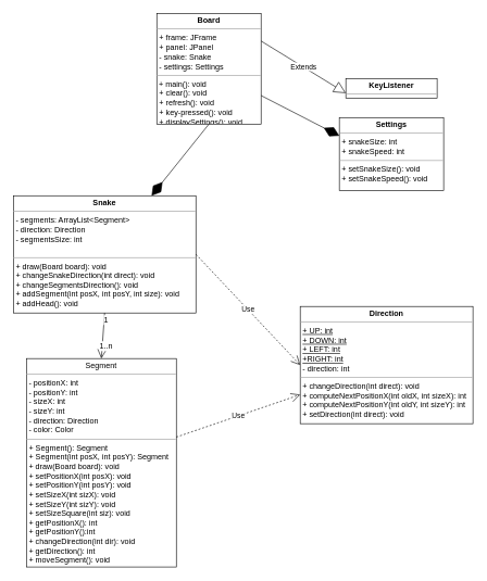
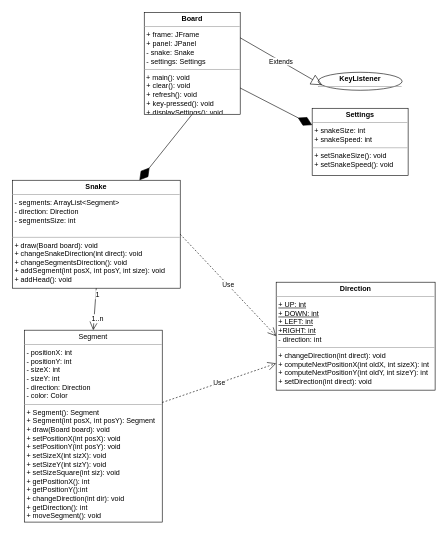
  <mxCell id="0" />
  <mxCell id="1" parent="0" />
  <mxCell id="2" value="&lt;p style=&quot;margin: 0px ; margin-top: 4px ; text-align: center&quot;&gt;&lt;b&gt;Snake&lt;/b&gt;&lt;/p&gt;&lt;hr size=&quot;1&quot;&gt;&lt;p style=&quot;margin: 0px ; margin-left: 4px&quot;&gt;- segments: ArrayList&amp;lt;Segment&amp;gt;&lt;/p&gt;&lt;p style=&quot;margin: 0px ; margin-left: 4px&quot;&gt;- direction: Direction&lt;/p&gt;&lt;p style=&quot;margin: 0px ; margin-left: 4px&quot;&gt;- segmentsSize: int&lt;/p&gt;&lt;p style=&quot;margin: 0px ; margin-left: 4px&quot;&gt;&lt;br&gt;&lt;/p&gt;&lt;hr size=&quot;1&quot;&gt;&lt;p style=&quot;margin: 0px ; margin-left: 4px&quot;&gt;+ draw(Board board): void&lt;/p&gt;&lt;p style=&quot;margin: 0px ; margin-left: 4px&quot;&gt;+ changeSnakeDirection(int direct): void&lt;/p&gt;&lt;p style=&quot;margin: 0px ; margin-left: 4px&quot;&gt;+ changeSegmentsDirection(): void&lt;/p&gt;&lt;p style=&quot;margin: 0px ; margin-left: 4px&quot;&gt;+ addSegment(int posX, int posY, int size): void&lt;/p&gt;&lt;p style=&quot;margin: 0px ; margin-left: 4px&quot;&gt;+ addHead(): void&lt;/p&gt;" style="verticalAlign=top;align=left;overflow=fill;fontSize=12;fontFamily=Helvetica;html=1;" vertex="1" parent="1"><mxGeometry x="20" y="300" width="280" height="180" as="geometry" /></mxCell>
  <mxCell id="3" value="&lt;p style=&quot;margin: 0px ; margin-top: 4px ; text-align: center&quot;&gt;Segment&lt;br&gt;&lt;/p&gt;&lt;hr size=&quot;1&quot;&gt;&lt;p style=&quot;margin: 0px ; margin-left: 4px&quot;&gt;- positionX: int&lt;br&gt;- positionY: int&lt;br&gt;- sizeX: int&lt;br&gt;- sizeY: int&lt;br&gt;&lt;/p&gt;&lt;p style=&quot;margin: 0px ; margin-left: 4px&quot;&gt;- direction: Direction&lt;/p&gt;&lt;p style=&quot;margin: 0px ; margin-left: 4px&quot;&gt;- color: Color&lt;/p&gt;&lt;hr size=&quot;1&quot;&gt;&lt;p style=&quot;margin: 0px ; margin-left: 4px&quot;&gt;+ Segment(): Segment&lt;/p&gt;&lt;p style=&quot;margin: 0px ; margin-left: 4px&quot;&gt;+ Segment(int posX, int posY): Segment&lt;/p&gt;&lt;p style=&quot;margin: 0px ; margin-left: 4px&quot;&gt;+ draw(Board board): void&lt;/p&gt;&lt;p style=&quot;margin: 0px ; margin-left: 4px&quot;&gt;+ setPositionX(int posX): void&lt;/p&gt;&lt;p style=&quot;margin: 0px ; margin-left: 4px&quot;&gt;+ setPositionY(int posY): void&lt;/p&gt;&lt;p style=&quot;margin: 0px ; margin-left: 4px&quot;&gt;+ setSizeX(int sizX): void&lt;/p&gt;&lt;p style=&quot;margin: 0px ; margin-left: 4px&quot;&gt;+ setSizeY(int sizY): void&lt;/p&gt;&lt;p style=&quot;margin: 0px ; margin-left: 4px&quot;&gt;+ setSizeSquare(int siz): void&lt;/p&gt;&lt;p style=&quot;margin: 0px ; margin-left: 4px&quot;&gt;+ getPositionX(): int&lt;/p&gt;&lt;p style=&quot;margin: 0px ; margin-left: 4px&quot;&gt;+ getPositionY():int&lt;/p&gt;&lt;p style=&quot;margin: 0px ; margin-left: 4px&quot;&gt;+ changeDirection(int dir): void&lt;/p&gt;&lt;p style=&quot;margin: 0px ; margin-left: 4px&quot;&gt;+ getDirection(): int&lt;/p&gt;&lt;p style=&quot;margin: 0px ; margin-left: 4px&quot;&gt;+ moveSegment(): void&lt;/p&gt;&lt;br&gt;" style="verticalAlign=top;align=left;overflow=fill;fontSize=12;fontFamily=Helvetica;html=1;" vertex="1" parent="1"><mxGeometry x="40" y="550" width="230" height="320" as="geometry" /></mxCell>
  <mxCell id="4" value="&lt;p style=&quot;margin: 0px ; margin-top: 4px ; text-align: center&quot;&gt;&lt;b&gt;Board&lt;/b&gt;&lt;/p&gt;&lt;hr size=&quot;1&quot;&gt;&lt;p style=&quot;margin: 0px ; margin-left: 4px&quot;&gt;&lt;span&gt;+ frame: JFrame&lt;/span&gt;&lt;br&gt;&lt;/p&gt;&lt;p style=&quot;margin: 0px ; margin-left: 4px&quot;&gt;+ panel: JPanel&lt;/p&gt;&lt;p style=&quot;margin: 0px ; margin-left: 4px&quot;&gt;- snake: Snake&lt;/p&gt;&lt;p style=&quot;margin: 0px ; margin-left: 4px&quot;&gt;- settings: Settings&lt;/p&gt;&lt;hr size=&quot;1&quot;&gt;&amp;nbsp;+ main(): void&lt;br&gt;&lt;p style=&quot;margin: 0px ; margin-left: 4px&quot;&gt;+ clear(): void&lt;/p&gt;&lt;p style=&quot;margin: 0px ; margin-left: 4px&quot;&gt;+ refresh(): void&lt;/p&gt;&lt;p style=&quot;margin: 0px ; margin-left: 4px&quot;&gt;+&amp;nbsp;key-pressed(): void&lt;/p&gt;&lt;p style=&quot;margin: 0px ; margin-left: 4px&quot;&gt;+ displaySettings(): void&lt;/p&gt;" style="verticalAlign=top;align=left;overflow=fill;fontSize=12;fontFamily=Helvetica;html=1;" vertex="1" parent="1"><mxGeometry x="240" y="20" width="160" height="170" as="geometry" /></mxCell>
  <mxCell id="5" value="&lt;p style=&quot;margin: 0px ; margin-top: 4px ; text-align: center&quot;&gt;&lt;b&gt;Direction&lt;/b&gt;&lt;/p&gt;&lt;hr size=&quot;1&quot;&gt;&lt;p style=&quot;margin: 0px ; margin-left: 4px&quot;&gt;&lt;u&gt;+ UP: int&lt;/u&gt;&lt;/p&gt;&lt;p style=&quot;margin: 0px ; margin-left: 4px&quot;&gt;&lt;u&gt;+ DOWN: int&lt;/u&gt;&lt;/p&gt;&lt;p style=&quot;margin: 0px ; margin-left: 4px&quot;&gt;&lt;u&gt;+ LEFT: int&lt;/u&gt;&lt;/p&gt;&lt;p style=&quot;margin: 0px ; margin-left: 4px&quot;&gt;&lt;u&gt;+RIGHT: int&lt;/u&gt;&lt;/p&gt;&lt;p style=&quot;margin: 0px ; margin-left: 4px&quot;&gt;- direction: int&lt;/p&gt;&lt;hr size=&quot;1&quot;&gt;&lt;p style=&quot;margin: 0px ; margin-left: 4px&quot;&gt;+ changeDirection(int direct): void&lt;br&gt;&lt;/p&gt;&lt;p style=&quot;margin: 0px ; margin-left: 4px&quot;&gt;+ computeNextPositionX(int oldX, int sizeX): int&lt;/p&gt;&lt;p style=&quot;margin: 0px ; margin-left: 4px&quot;&gt;&lt;span&gt;+ computeNextPositionY(int oldY, int sizeY): int&lt;/span&gt;&lt;/p&gt;&lt;p style=&quot;margin: 0px ; margin-left: 4px&quot;&gt;&lt;span&gt;+ setDirection(int direct): void&lt;/span&gt;&lt;/p&gt;&lt;p style=&quot;margin: 0px ; margin-left: 4px&quot;&gt;&lt;span&gt;&lt;br&gt;&lt;/span&gt;&lt;/p&gt;&lt;div&gt;&lt;br&gt;&lt;/div&gt;" style="verticalAlign=top;align=left;overflow=fill;fontSize=12;fontFamily=Helvetica;html=1;" vertex="1" parent="1"><mxGeometry x="460" y="470" width="265" height="180" as="geometry" /></mxCell>
- <mxCell id="6" value="&lt;p style=&quot;margin: 0px ; margin-top: 4px ; text-align: center&quot;&gt;&lt;b&gt;KeyListener&lt;/b&gt;&lt;br&gt;&lt;/p&gt;&lt;hr size=&quot;1&quot;&gt;&lt;div style=&quot;height: 2px&quot;&gt;&lt;/div&gt;" style="verticalAlign=top;align=left;overflow=fill;fontSize=12;fontFamily=Helvetica;html=1;" vertex="1" parent="1"><mxGeometry x="530" y="120" width="140" height="30" as="geometry" /></mxCell>
+ <mxCell id="6" value="&lt;p style=&quot;margin: 0px ; margin-top: 4px ; text-align: center&quot;&gt;&lt;b&gt;KeyListener&lt;/b&gt;&lt;br&gt;&lt;/p&gt;&lt;hr size=&quot;1&quot;&gt;&lt;div style=&quot;height: 2px&quot;&gt;&lt;/div&gt;" style="ellipse;verticalAlign=top;align=left;overflow=fill;fontSize=12;fontFamily=Helvetica;html=1;" vertex="1" parent="1"><mxGeometry x="530" y="120" width="140" height="30" as="geometry" /></mxCell>
  <mxCell id="7" value="Extends" style="endArrow=block;endSize=16;endFill=0;html=1;entryX=0;entryY=0.75;entryDx=0;entryDy=0;exitX=1;exitY=0.25;exitDx=0;exitDy=0;" edge="1" parent="1" source="4" target="6"><mxGeometry width="160" relative="1" as="geometry"><mxPoint x="60" y="475" as="sourcePoint" /><mxPoint x="220" y="475" as="targetPoint" /></mxGeometry></mxCell>
  <mxCell id="8" value="&lt;p style=&quot;margin: 0px ; margin-top: 4px ; text-align: center&quot;&gt;&lt;b&gt;Settings&lt;/b&gt;&lt;/p&gt;&lt;hr size=&quot;1&quot;&gt;&lt;p style=&quot;margin: 0px ; margin-left: 4px&quot;&gt;+ snakeSize: int&lt;/p&gt;&lt;p style=&quot;margin: 0px ; margin-left: 4px&quot;&gt;+ snakeSpeed: int&lt;/p&gt;&lt;hr size=&quot;1&quot;&gt;&lt;p style=&quot;margin: 0px ; margin-left: 4px&quot;&gt;+ setSnakeSize(): void&lt;/p&gt;&lt;p style=&quot;margin: 0px ; margin-left: 4px&quot;&gt;+ setSnakeSpeed(): void&lt;br&gt;&lt;/p&gt;" style="verticalAlign=top;align=left;overflow=fill;fontSize=12;fontFamily=Helvetica;html=1;" vertex="1" parent="1"><mxGeometry x="520" y="180" width="160" height="112" as="geometry" /></mxCell>
  <mxCell id="9" value="" style="endArrow=diamondThin;endFill=1;endSize=24;html=1;entryX=0;entryY=0.25;entryDx=0;entryDy=0;" edge="1" parent="1" source="4" target="8"><mxGeometry width="160" relative="1" as="geometry"><mxPoint x="210" y="460" as="sourcePoint" /><mxPoint x="370" y="460" as="targetPoint" /></mxGeometry></mxCell>
  <mxCell id="10" value="" style="endArrow=diamondThin;endFill=1;endSize=24;html=1;exitX=0.5;exitY=1;exitDx=0;exitDy=0;" edge="1" parent="1" source="4" target="2"><mxGeometry width="160" relative="1" as="geometry"><mxPoint x="330" y="270" as="sourcePoint" /><mxPoint x="490" y="270" as="targetPoint" /></mxGeometry></mxCell>
  <mxCell id="11" value="" style="endArrow=open;endFill=1;endSize=12;html=1;exitX=0.5;exitY=1;exitDx=0;exitDy=0;entryX=0.5;entryY=0;entryDx=0;entryDy=0;" edge="1" parent="1" source="2" target="3"><mxGeometry width="160" relative="1" as="geometry"><mxPoint x="10" y="870" as="sourcePoint" /><mxPoint x="170" y="870" as="targetPoint" /></mxGeometry></mxCell>
  <mxCell id="12" value="1..n" style="text;html=1;resizable=0;points=[];align=center;verticalAlign=middle;labelBackgroundColor=#ffffff;" vertex="1" connectable="0" parent="11"><mxGeometry x="0.419" y="5" relative="1" as="geometry"><mxPoint as="offset" /></mxGeometry></mxCell>
  <mxCell id="13" value="1" style="text;html=1;resizable=0;points=[];align=center;verticalAlign=middle;labelBackgroundColor=#ffffff;" vertex="1" connectable="0" parent="11"><mxGeometry x="-0.718" y="2" relative="1" as="geometry"><mxPoint as="offset" /></mxGeometry></mxCell>
  <mxCell id="14" value="Use" style="endArrow=open;endSize=12;dashed=1;html=1;" edge="1" parent="1" source="3" target="5"><mxGeometry width="160" relative="1" as="geometry"><mxPoint x="320" y="700" as="sourcePoint" /><mxPoint x="480" y="700" as="targetPoint" /></mxGeometry></mxCell>
  <mxCell id="15" value="Use" style="endArrow=open;endSize=12;dashed=1;html=1;entryX=0;entryY=0.5;entryDx=0;entryDy=0;exitX=1;exitY=0.5;exitDx=0;exitDy=0;" edge="1" parent="1" source="2" target="5"><mxGeometry width="160" relative="1" as="geometry"><mxPoint x="280" y="680.571" as="sourcePoint" /><mxPoint x="470" y="615.429" as="targetPoint" /></mxGeometry></mxCell>
